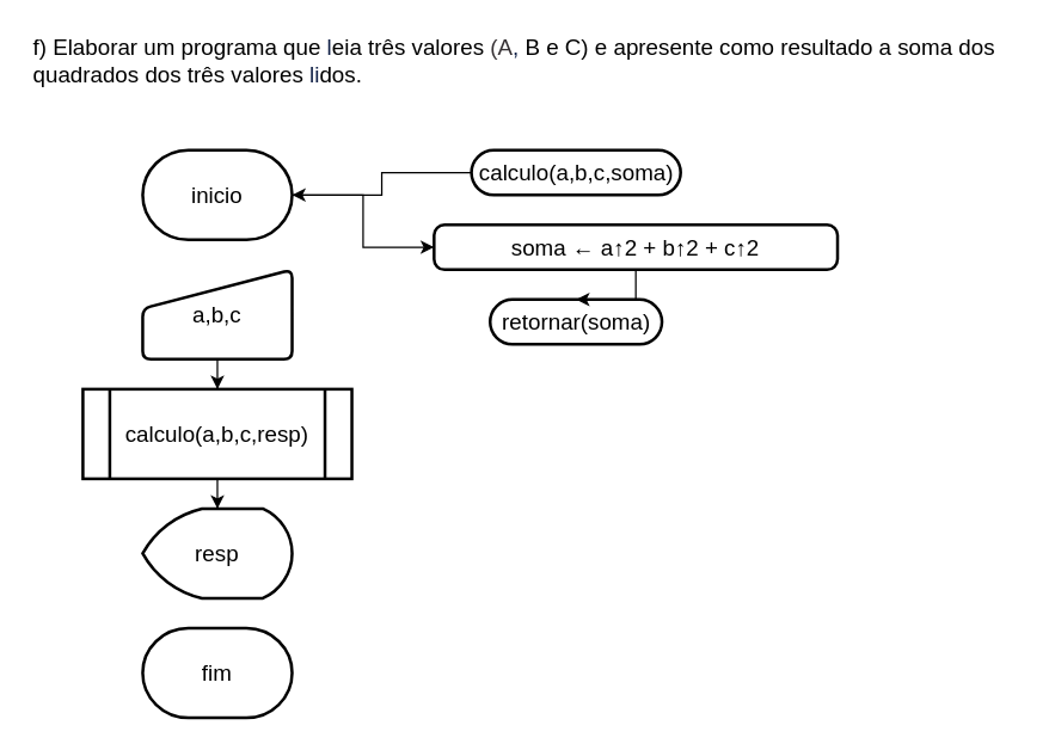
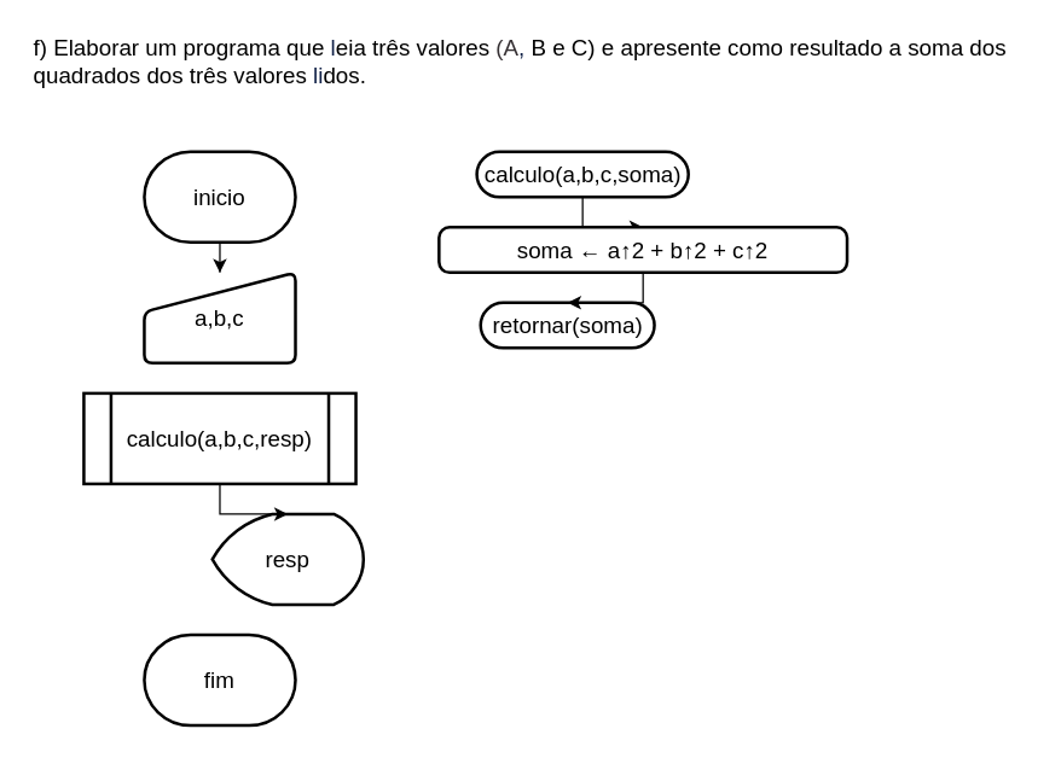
  <mxCell id="0" />
  <mxCell id="1" parent="0" />
  <mxCell id="2" value="&lt;span class=&quot;fontstyle0&quot; style=&quot;font-size: 15px;&quot;&gt;f) Elaborar um programa que &lt;/span&gt;&lt;span style=&quot;color: rgb(17, 33, 71); font-size: 15px;&quot; class=&quot;fontstyle0&quot;&gt;l&lt;/span&gt;&lt;span class=&quot;fontstyle0&quot; style=&quot;font-size: 15px;&quot;&gt;eia três valores &lt;/span&gt;&lt;span style=&quot;color: rgb(54, 49, 52); font-size: 15px;&quot; class=&quot;fontstyle0&quot;&gt;(A&lt;/span&gt;&lt;span style=&quot;color: rgb(17, 33, 71); font-size: 15px;&quot; class=&quot;fontstyle0&quot;&gt;, &lt;/span&gt;&lt;span class=&quot;fontstyle0&quot; style=&quot;font-size: 15px;&quot;&gt;B e C) e apresente como resultado a soma dos&lt;br style=&quot;font-size: 15px;&quot;&gt;quadrados dos três valores &lt;/span&gt;&lt;span style=&quot;color: rgb(17, 33, 71); font-size: 15px;&quot; class=&quot;fontstyle0&quot;&gt;li&lt;/span&gt;&lt;span class=&quot;fontstyle0&quot; style=&quot;font-size: 15px;&quot;&gt;dos.&lt;/span&gt; " style="text;html=1;align=left;verticalAlign=middle;resizable=0;points=[];autosize=1;strokeColor=none;fillColor=none;fontSize=15;" parent="1" vertex="1"><mxGeometry width="660" height="40" as="geometry" x="20" y="20" /></mxCell>
- <mxCell id="3" value="retornar(soma)" style="html=1;dashed=0;whitespace=wrap;shape=mxgraph.dfd.start;fontSize=15;strokeWidth=2;" parent="1" vertex="1"><mxGeometry x="327.5" y="200" width="115" height="30" as="geometry" /></mxCell>
- <mxCell id="4" value="" style="edgeStyle=orthogonalEdgeStyle;rounded=0;orthogonalLoop=1;jettySize=auto;html=1;fontSize=15;" parent="1" source="5" target="11" edge="1"><mxGeometry relative="1" as="geometry" /></mxCell>
+ <mxCell id="3" value="retornar(soma)" style="html=1;dashed=0;whitespace=wrap;shape=mxgraph.dfd.start;fontSize=15;strokeWidth=2;" parent="1" vertex="1"><mxGeometry x="317.5" y="200" width="115" height="30" as="geometry" /></mxCell>
+ <mxCell id="4" value="" style="edgeStyle=orthogonalEdgeStyle;rounded=0;orthogonalLoop=1;jettySize=auto;html=1;fontSize=15;" parent="1" source="5" target="13" edge="1"><mxGeometry relative="1" as="geometry" /></mxCell>
  <mxCell id="5" value="calculo(a,b,c,soma)" style="html=1;dashed=0;whitespace=wrap;shape=mxgraph.dfd.start;fontSize=15;strokeWidth=2;" parent="1" vertex="1"><mxGeometry x="315" y="100" width="140" height="30" as="geometry" /></mxCell>
- <mxCell id="6" value="" style="edgeStyle=orthogonalEdgeStyle;rounded=0;orthogonalLoop=1;jettySize=auto;html=1;fontSize=15;" parent="1" source="7" target="15" edge="1"><mxGeometry relative="1" as="geometry" /></mxCell>
  <mxCell id="7" value="a,b,c" style="html=1;strokeWidth=2;shape=manualInput;whiteSpace=wrap;rounded=1;size=26;arcSize=11;fontSize=15;" parent="1" vertex="1"><mxGeometry x="95" y="180" width="100" height="60" as="geometry" /></mxCell>
- <mxCell id="8" value="resp" style="strokeWidth=2;html=1;shape=mxgraph.flowchart.display;whiteSpace=wrap;fontSize=15;" parent="1" vertex="1"><mxGeometry x="95" y="340" width="100" height="60" as="geometry" /></mxCell>
+ <mxCell id="8" value="resp" style="strokeWidth=2;html=1;shape=mxgraph.flowchart.display;whiteSpace=wrap;fontSize=15;" parent="1" vertex="1"><mxGeometry x="140" y="340" width="100" height="60" as="geometry" /></mxCell>
  <mxCell id="9" value="fim" style="strokeWidth=2;html=1;shape=mxgraph.flowchart.terminator;whiteSpace=wrap;fontSize=15;" parent="1" vertex="1"><mxGeometry x="95" y="420" width="100" height="60" as="geometry" /></mxCell>
- <mxCell id="10" value="" style="edgeStyle=orthogonalEdgeStyle;rounded=0;orthogonalLoop=1;jettySize=auto;html=1;fontSize=15;" parent="1" source="11" target="13" edge="1"><mxGeometry relative="1" as="geometry" /></mxCell>
+ <mxCell id="10" value="" style="edgeStyle=orthogonalEdgeStyle;rounded=0;orthogonalLoop=1;jettySize=auto;html=1;fontSize=15;" parent="1" source="11" target="7" edge="1"><mxGeometry relative="1" as="geometry" /></mxCell>
  <mxCell id="11" value="inicio" style="strokeWidth=2;html=1;shape=mxgraph.flowchart.terminator;whiteSpace=wrap;fontSize=15;" parent="1" vertex="1"><mxGeometry x="95" y="100" width="100" height="60" as="geometry" /></mxCell>
  <mxCell id="12" value="" style="edgeStyle=orthogonalEdgeStyle;rounded=0;orthogonalLoop=1;jettySize=auto;html=1;" edge="1" parent="1" source="13" target="3"><mxGeometry relative="1" as="geometry" /></mxCell>
  <mxCell id="13" value="soma ← a↑2 + b↑2 + c↑2" style="rounded=1;whiteSpace=wrap;html=1;absoluteArcSize=1;arcSize=14;strokeWidth=2;fontSize=15;" parent="1" vertex="1"><mxGeometry x="290" y="150" width="270" height="30" as="geometry" /></mxCell>
  <mxCell id="14" value="" style="edgeStyle=orthogonalEdgeStyle;rounded=0;orthogonalLoop=1;jettySize=auto;html=1;" edge="1" parent="1" source="15" target="8"><mxGeometry relative="1" as="geometry" /></mxCell>
  <mxCell id="15" value="calculo(a,b,c,resp)" style="shape=process;whiteSpace=wrap;html=1;backgroundOutline=1;fontSize=15;strokeWidth=2;rounded=1;arcSize=0;" parent="1" vertex="1"><mxGeometry x="55" y="260" width="180" height="60" as="geometry" /></mxCell>
